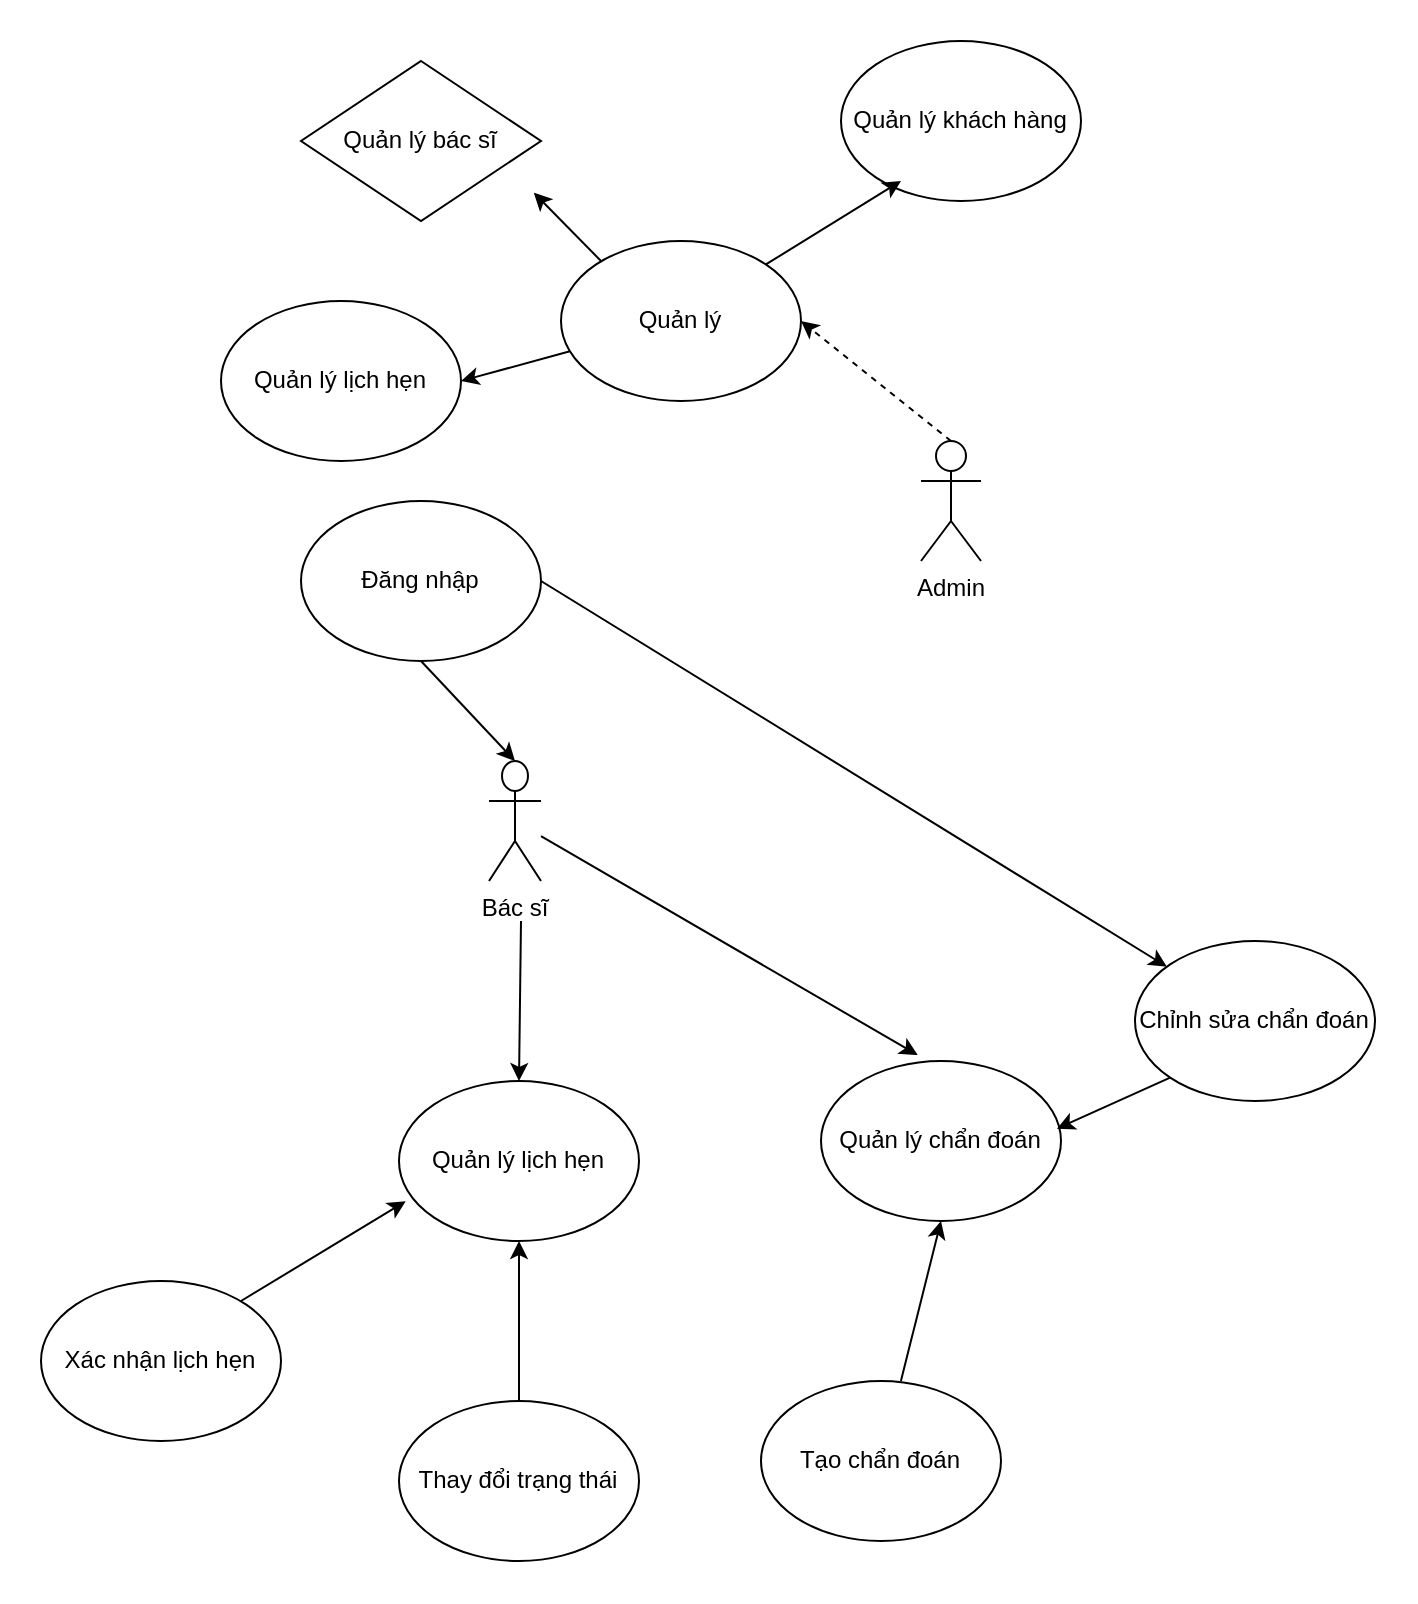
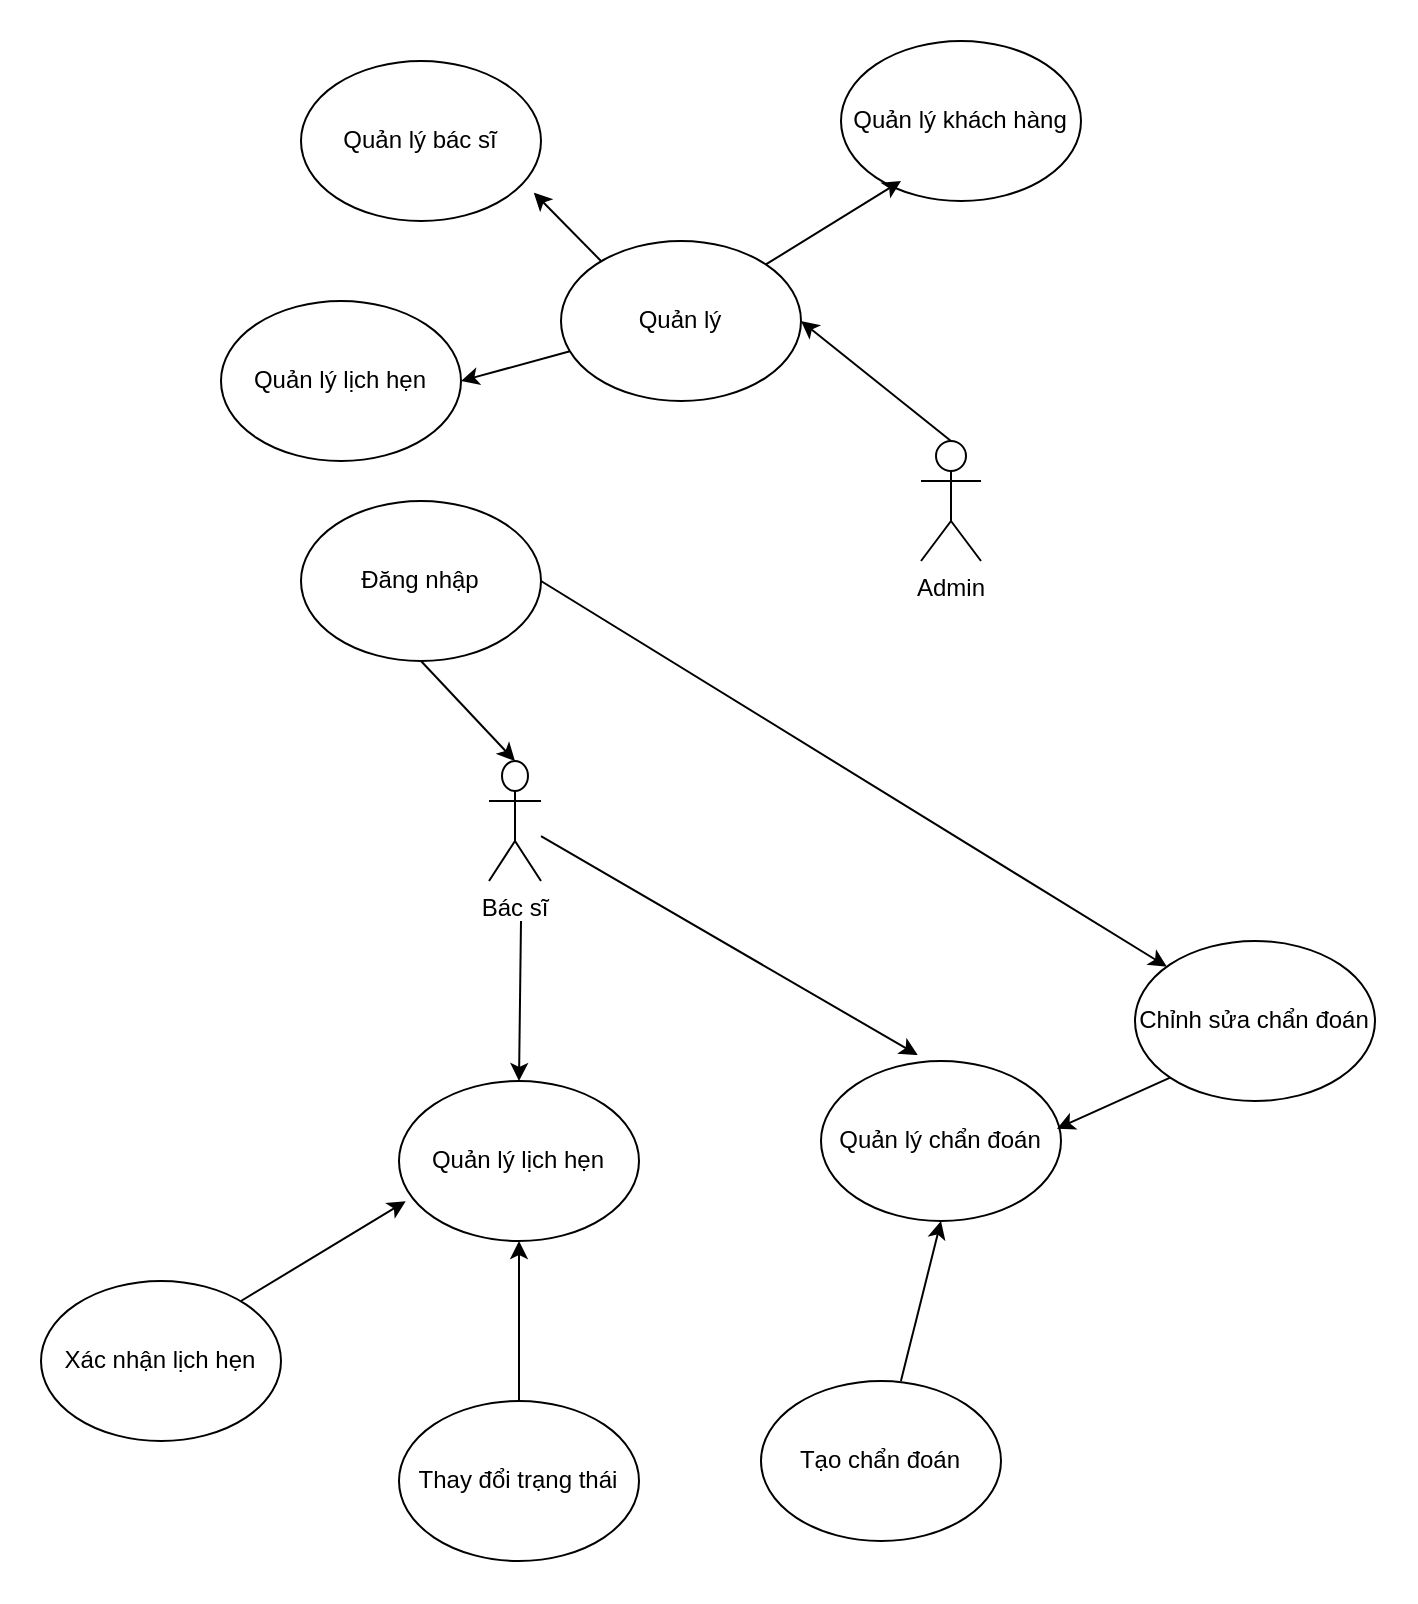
  <mxCell id="0" />
  <mxCell id="1" parent="0" />
  <mxCell id="2" value="Bác sĩ" style="shape=umlActor;verticalLabelPosition=bottom;verticalAlign=top;html=1;outlineConnect=0;" vertex="1" parent="1"><mxGeometry x="244" y="380" width="26" height="60" as="geometry" /></mxCell>
  <mxCell id="3" value="Đăng nhập" style="ellipse;whiteSpace=wrap;html=1;" vertex="1" parent="1"><mxGeometry x="150" y="250" width="120" height="80" as="geometry" /></mxCell>
  <mxCell id="4" value="Admin" style="shape=umlActor;verticalLabelPosition=bottom;verticalAlign=top;html=1;outlineConnect=0;" vertex="1" parent="1"><mxGeometry x="460" y="220" width="30" height="60" as="geometry" /></mxCell>
  <mxCell id="5" value="" style="endArrow=classic;html=1;rounded=0;exitX=0.5;exitY=1;exitDx=0;exitDy=0;entryX=0.5;entryY=0;entryDx=0;entryDy=0;entryPerimeter=0;" edge="1" parent="1" source="3" target="2"><mxGeometry width="50" height="50" relative="1" as="geometry"><mxPoint x="250" y="340" as="sourcePoint" /><mxPoint x="300" y="290" as="targetPoint" /></mxGeometry></mxCell>
  <mxCell id="6" value="" style="endArrow=classic;html=1;rounded=0;exitX=1;exitY=0.5;exitDx=0;exitDy=0;" edge="1" parent="1" source="3" target="16"><mxGeometry width="50" height="50" relative="1" as="geometry"><mxPoint x="250" y="340" as="sourcePoint" /><mxPoint x="300" y="290" as="targetPoint" /></mxGeometry></mxCell>
  <mxCell id="7" value="Quản lý lịch hẹn" style="ellipse;whiteSpace=wrap;html=1;" vertex="1" parent="1"><mxGeometry x="199" y="540" width="120" height="80" as="geometry" /></mxCell>
  <mxCell id="8" value="" style="endArrow=classic;html=1;rounded=0;entryX=0.5;entryY=0;entryDx=0;entryDy=0;" edge="1" parent="1" target="7"><mxGeometry width="50" height="50" relative="1" as="geometry"><mxPoint x="260" y="460" as="sourcePoint" /><mxPoint x="257" y="530" as="targetPoint" /></mxGeometry></mxCell>
  <mxCell id="9" value="Xác nhận lịch hẹn" style="ellipse;whiteSpace=wrap;html=1;" vertex="1" parent="1"><mxGeometry x="20" y="640" width="120" height="80" as="geometry" /></mxCell>
  <mxCell id="10" value="Thay đổi trạng thái" style="ellipse;whiteSpace=wrap;html=1;" vertex="1" parent="1"><mxGeometry x="199" y="700" width="120" height="80" as="geometry" /></mxCell>
  <mxCell id="11" value="" style="endArrow=classic;html=1;rounded=0;entryX=0.028;entryY=0.752;entryDx=0;entryDy=0;entryPerimeter=0;" edge="1" parent="1" target="7"><mxGeometry width="50" height="50" relative="1" as="geometry"><mxPoint x="120" y="650" as="sourcePoint" /><mxPoint x="170" y="600" as="targetPoint" /></mxGeometry></mxCell>
  <mxCell id="12" value="" style="endArrow=classic;html=1;rounded=0;" edge="1" parent="1" source="10" target="7"><mxGeometry width="50" height="50" relative="1" as="geometry"><mxPoint x="250" y="610" as="sourcePoint" /><mxPoint x="300" y="560" as="targetPoint" /></mxGeometry></mxCell>
  <mxCell id="13" value="Quản lý chẩn đoán" style="ellipse;whiteSpace=wrap;html=1;" vertex="1" parent="1"><mxGeometry x="410" y="530" width="120" height="80" as="geometry" /></mxCell>
  <mxCell id="14" value="" style="endArrow=classic;html=1;rounded=0;entryX=0.403;entryY=-0.037;entryDx=0;entryDy=0;entryPerimeter=0;" edge="1" parent="1" source="2" target="13"><mxGeometry width="50" height="50" relative="1" as="geometry"><mxPoint x="250" y="610" as="sourcePoint" /><mxPoint x="300" y="560" as="targetPoint" /></mxGeometry></mxCell>
  <mxCell id="15" value="Tạo chẩn đoán" style="ellipse;whiteSpace=wrap;html=1;" vertex="1" parent="1"><mxGeometry x="380" y="690" width="120" height="80" as="geometry" /></mxCell>
  <mxCell id="16" value="Chỉnh sửa chẩn đoán" style="ellipse;whiteSpace=wrap;html=1;" vertex="1" parent="1"><mxGeometry x="567" y="470" width="120" height="80" as="geometry" /></mxCell>
  <mxCell id="17" value="" style="endArrow=classic;html=1;rounded=0;entryX=0.5;entryY=1;entryDx=0;entryDy=0;exitX=0.583;exitY=0;exitDx=0;exitDy=0;exitPerimeter=0;" edge="1" parent="1" source="15" target="13"><mxGeometry width="50" height="50" relative="1" as="geometry"><mxPoint x="250" y="610" as="sourcePoint" /><mxPoint x="300" y="560" as="targetPoint" /></mxGeometry></mxCell>
  <mxCell id="18" value="" style="endArrow=classic;html=1;rounded=0;entryX=0.983;entryY=0.423;entryDx=0;entryDy=0;entryPerimeter=0;exitX=0;exitY=1;exitDx=0;exitDy=0;" edge="1" parent="1" source="16" target="13"><mxGeometry width="50" height="50" relative="1" as="geometry"><mxPoint x="250" y="610" as="sourcePoint" /><mxPoint x="300" y="560" as="targetPoint" /></mxGeometry></mxCell>
- <mxCell id="19" value="" style="endArrow=classic;html=1;rounded=0;exitX=0.5;exitY=0;exitDx=0;exitDy=0;exitPerimeter=0;entryX=1;entryY=0.5;entryDx=0;entryDy=0;dashed=1;" edge="1" parent="1" source="4" target="20"><mxGeometry width="50" height="50" relative="1" as="geometry"><mxPoint x="250" y="60" as="sourcePoint" /><mxPoint x="410" y="160" as="targetPoint" /></mxGeometry></mxCell>
+ <mxCell id="19" value="" style="endArrow=classic;html=1;rounded=0;exitX=0.5;exitY=0;exitDx=0;exitDy=0;exitPerimeter=0;entryX=1;entryY=0.5;entryDx=0;entryDy=0;" edge="1" parent="1" source="4" target="20"><mxGeometry width="50" height="50" relative="1" as="geometry"><mxPoint x="250" y="60" as="sourcePoint" /><mxPoint x="410" y="160" as="targetPoint" /></mxGeometry></mxCell>
  <mxCell id="20" value="Quản lý" style="ellipse;whiteSpace=wrap;html=1;" vertex="1" parent="1"><mxGeometry x="280" y="120" width="120" height="80" as="geometry" /></mxCell>
  <mxCell id="21" value="Quản lý lịch hẹn" style="ellipse;whiteSpace=wrap;html=1;" vertex="1" parent="1"><mxGeometry x="110" y="150" width="120" height="80" as="geometry" /></mxCell>
- <mxCell id="22" value="Quản lý bác sĩ" style="rhombus;whiteSpace=wrap;html=1;" vertex="1" parent="1"><mxGeometry x="150" y="30" width="120" height="80" as="geometry" /></mxCell>
+ <mxCell id="22" value="Quản lý bác sĩ" style="ellipse;whiteSpace=wrap;html=1;" vertex="1" parent="1"><mxGeometry x="150" y="30" width="120" height="80" as="geometry" /></mxCell>
  <mxCell id="23" value="Quản lý khách hàng" style="ellipse;whiteSpace=wrap;html=1;" vertex="1" parent="1"><mxGeometry x="420" y="20" width="120" height="80" as="geometry" /></mxCell>
  <mxCell id="24" value="" style="endArrow=classic;html=1;rounded=0;exitX=1;exitY=0;exitDx=0;exitDy=0;" edge="1" parent="1" source="20"><mxGeometry width="50" height="50" relative="1" as="geometry"><mxPoint x="400" y="140" as="sourcePoint" /><mxPoint x="450" y="90" as="targetPoint" /></mxGeometry></mxCell>
  <mxCell id="25" value="" style="endArrow=classic;html=1;rounded=0;entryX=0.97;entryY=0.823;entryDx=0;entryDy=0;entryPerimeter=0;" edge="1" parent="1" target="22"><mxGeometry width="50" height="50" relative="1" as="geometry"><mxPoint x="300" y="130" as="sourcePoint" /><mxPoint x="350" y="80" as="targetPoint" /></mxGeometry></mxCell>
  <mxCell id="26" value="" style="endArrow=classic;html=1;rounded=0;entryX=1;entryY=0.5;entryDx=0;entryDy=0;" edge="1" parent="1" source="20" target="21"><mxGeometry width="50" height="50" relative="1" as="geometry"><mxPoint x="250" y="150" as="sourcePoint" /><mxPoint x="300" y="100" as="targetPoint" /></mxGeometry></mxCell>
